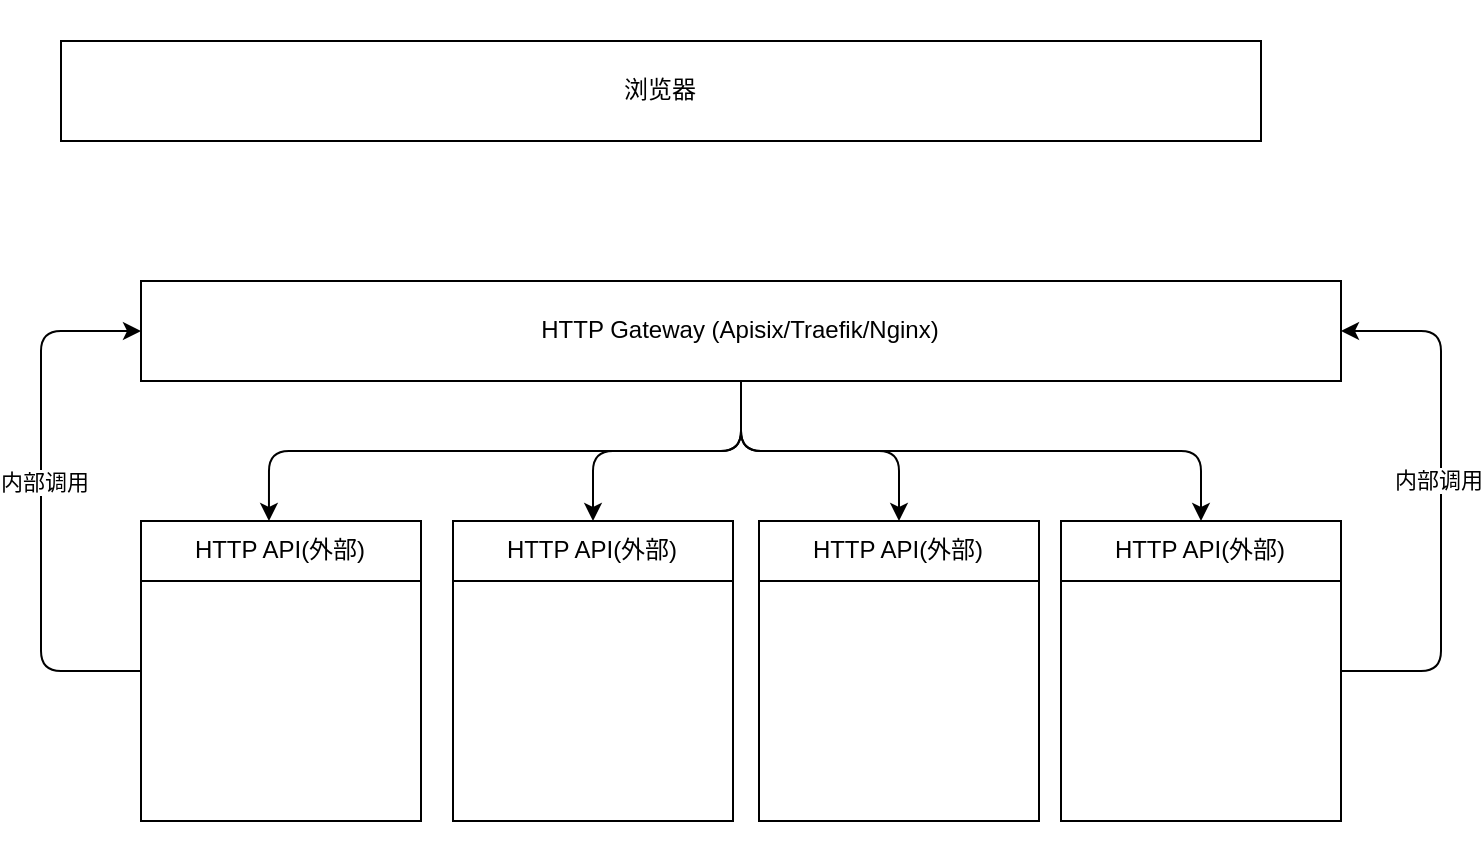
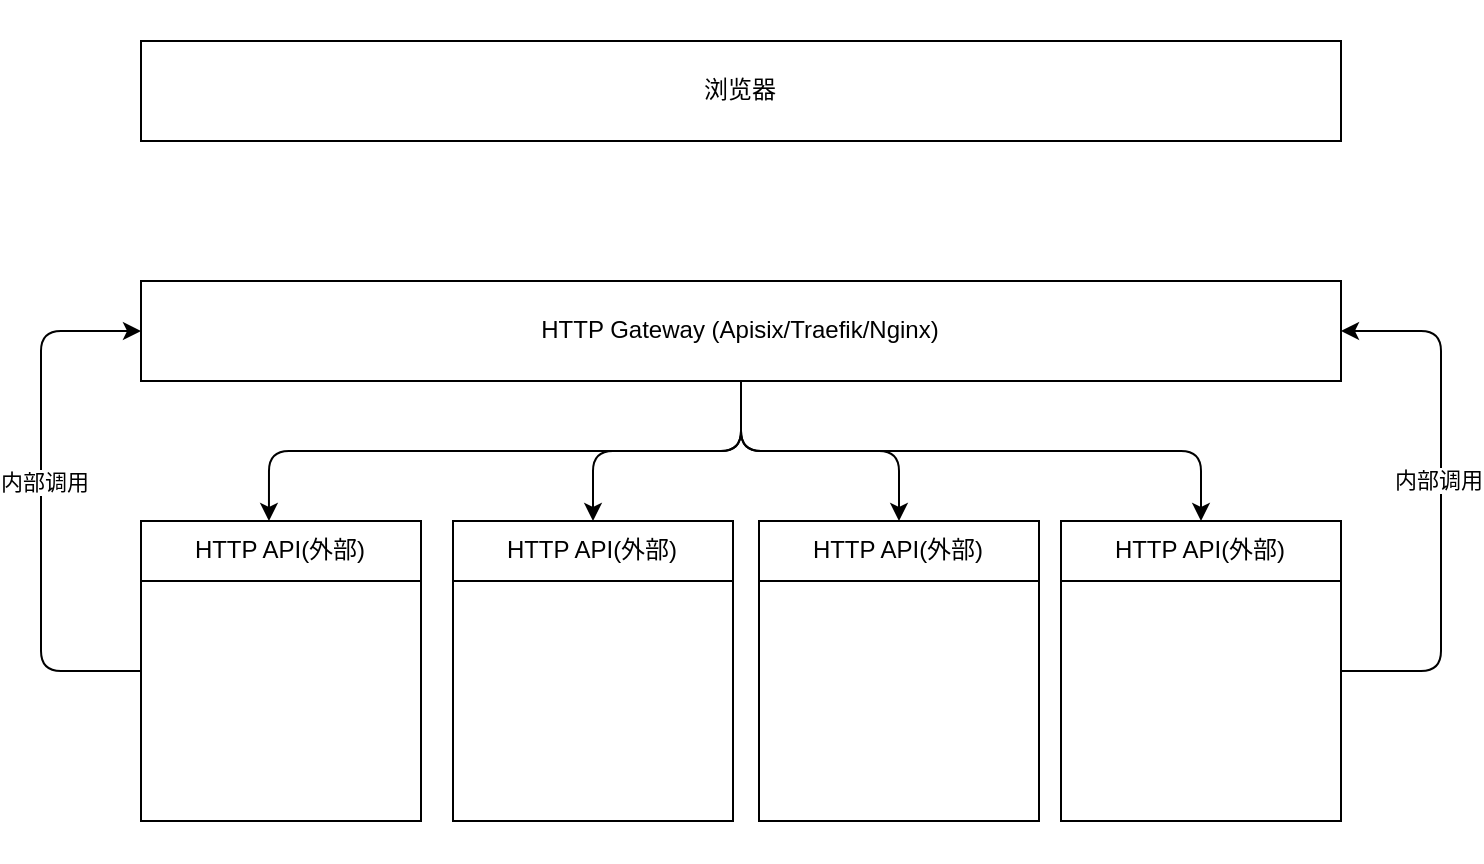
  <mxCell id="0" />
  <mxCell id="1" parent="0" />
  <mxCell id="2" style="edgeStyle=orthogonalEdgeStyle;html=1;exitX=0;exitY=0.5;exitDx=0;exitDy=0;entryX=0;entryY=0.5;entryDx=0;entryDy=0;" edge="1" parent="1" source="4" target="11"><mxGeometry relative="1" as="geometry"><Array as="points"><mxPoint x="20" y="335" /><mxPoint x="20" y="165" /></Array></mxGeometry></mxCell>
  <mxCell id="3" value="内部调用" style="edgeLabel;html=1;align=center;verticalAlign=middle;resizable=0;points=[];" vertex="1" connectable="0" parent="2"><mxGeometry x="0.074" y="-1" relative="1" as="geometry"><mxPoint as="offset" /></mxGeometry></mxCell>
  <mxCell id="4" value="" style="rounded=0;whiteSpace=wrap;html=1;" parent="1" vertex="1"><mxGeometry x="70" y="260" width="140" height="150" as="geometry" /></mxCell>
  <mxCell id="5" value="" style="rounded=0;whiteSpace=wrap;html=1;" parent="1" vertex="1"><mxGeometry x="226" y="260" width="140" height="150" as="geometry" /></mxCell>
  <mxCell id="6" value="" style="rounded=0;whiteSpace=wrap;html=1;" parent="1" vertex="1"><mxGeometry x="379" y="260" width="140" height="150" as="geometry" /></mxCell>
  <mxCell id="7" style="edgeStyle=orthogonalEdgeStyle;html=1;exitX=0.5;exitY=1;exitDx=0;exitDy=0;entryX=0.457;entryY=0;entryDx=0;entryDy=0;entryPerimeter=0;" parent="1" source="11" target="13" edge="1"><mxGeometry relative="1" as="geometry" /></mxCell>
  <mxCell id="8" style="edgeStyle=orthogonalEdgeStyle;html=1;exitX=0.5;exitY=1;exitDx=0;exitDy=0;" parent="1" source="11" target="17" edge="1"><mxGeometry relative="1" as="geometry" /></mxCell>
  <mxCell id="9" style="edgeStyle=orthogonalEdgeStyle;html=1;exitX=0.5;exitY=1;exitDx=0;exitDy=0;entryX=0.5;entryY=0;entryDx=0;entryDy=0;" parent="1" source="11" target="18" edge="1"><mxGeometry relative="1" as="geometry" /></mxCell>
  <mxCell id="10" style="edgeStyle=orthogonalEdgeStyle;html=1;exitX=0.5;exitY=1;exitDx=0;exitDy=0;entryX=0.5;entryY=0;entryDx=0;entryDy=0;" parent="1" source="11" target="19" edge="1"><mxGeometry relative="1" as="geometry" /></mxCell>
  <mxCell id="11" value="HTTP Gateway (Apisix/Traefik/Nginx)" style="rounded=0;whiteSpace=wrap;html=1;" parent="1" vertex="1"><mxGeometry x="70" y="140" width="600" height="50" as="geometry" /></mxCell>
- <mxCell id="12" value="浏览器" style="rounded=0;whiteSpace=wrap;html=1;" parent="1" vertex="1"><mxGeometry x="30" y="20" width="600" height="50" as="geometry" /></mxCell>
+ <mxCell id="12" value="浏览器" style="rounded=0;whiteSpace=wrap;html=1;" parent="1" vertex="1"><mxGeometry x="70" y="20" width="600" height="50" as="geometry" /></mxCell>
  <mxCell id="13" value="HTTP API(外部)" style="rounded=0;whiteSpace=wrap;html=1;" parent="1" vertex="1"><mxGeometry x="70" y="260" width="140" height="30" as="geometry" /></mxCell>
  <mxCell id="14" style="edgeStyle=orthogonalEdgeStyle;html=1;exitX=1;exitY=0.5;exitDx=0;exitDy=0;entryX=1;entryY=0.5;entryDx=0;entryDy=0;" edge="1" parent="1" source="16" target="11"><mxGeometry relative="1" as="geometry"><Array as="points"><mxPoint x="720" y="335" /><mxPoint x="720" y="165" /></Array></mxGeometry></mxCell>
  <mxCell id="15" value="内部调用" style="edgeLabel;html=1;align=center;verticalAlign=middle;resizable=0;points=[];" vertex="1" connectable="0" parent="14"><mxGeometry x="0.082" y="2" relative="1" as="geometry"><mxPoint as="offset" /></mxGeometry></mxCell>
  <mxCell id="16" value="" style="rounded=0;whiteSpace=wrap;html=1;" parent="1" vertex="1"><mxGeometry x="530" y="260" width="140" height="150" as="geometry" /></mxCell>
  <mxCell id="17" value="HTTP API(外部)" style="rounded=0;whiteSpace=wrap;html=1;" parent="1" vertex="1"><mxGeometry x="226" y="260" width="140" height="30" as="geometry" /></mxCell>
  <mxCell id="18" value="HTTP API(外部)" style="rounded=0;whiteSpace=wrap;html=1;" parent="1" vertex="1"><mxGeometry x="379" y="260" width="140" height="30" as="geometry" /></mxCell>
  <mxCell id="19" value="HTTP API(外部)" style="rounded=0;whiteSpace=wrap;html=1;" parent="1" vertex="1"><mxGeometry x="530" y="260" width="140" height="30" as="geometry" /></mxCell>
